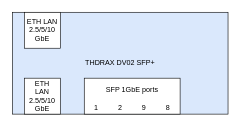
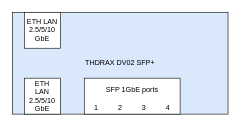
  <mxCell id="0" />
  <mxCell id="1" parent="0" />
  <mxCell id="2" value="THDRAX DV02 SFP+" style="rounded=0;whiteSpace=wrap;html=1;fillColor=#dae8fc;" parent="1" vertex="1"><mxGeometry x="20" y="20" width="360" height="170" as="geometry" /></mxCell>
  <mxCell id="3" value="" style="rounded=0;whiteSpace=wrap;html=1;" vertex="1" parent="1"><mxGeometry x="40" y="20" width="60" height="60" as="geometry" /></mxCell>
  <mxCell id="4" value="" style="rounded=0;whiteSpace=wrap;html=1;" parent="1" vertex="1"><mxGeometry x="40" y="130" width="60" height="60" as="geometry" /></mxCell>
  <mxCell id="5" value="ETH LAN 2.5/5/10&lt;br&gt;GbE" style="text;html=1;strokeColor=none;fillColor=none;align=center;verticalAlign=middle;whiteSpace=wrap;rounded=0;" parent="1" vertex="1"><mxGeometry x="50" y="140" width="40" height="40" as="geometry" /></mxCell>
  <mxCell id="6" value="" style="rounded=0;whiteSpace=wrap;html=1;" parent="1" vertex="1"><mxGeometry x="140" y="130" width="160" height="60" as="geometry" /></mxCell>
  <mxCell id="7" value="SFP 1GbE ports" style="text;html=1;strokeColor=none;fillColor=none;align=center;verticalAlign=middle;whiteSpace=wrap;rounded=0;" parent="1" vertex="1"><mxGeometry x="172" y="140" width="96" height="20" as="geometry" /></mxCell>
  <mxCell id="8" value="1" style="text;html=1;strokeColor=none;fillColor=none;align=center;verticalAlign=middle;whiteSpace=wrap;rounded=0;" parent="1" vertex="1"><mxGeometry x="140" y="170" width="40" height="20" as="geometry" /></mxCell>
  <mxCell id="9" value="2" style="text;html=1;strokeColor=none;fillColor=none;align=center;verticalAlign=middle;whiteSpace=wrap;rounded=0;" parent="1" vertex="1"><mxGeometry x="180" y="170" width="40" height="20" as="geometry" /></mxCell>
- <mxCell id="10" value="9" style="text;html=1;strokeColor=none;fillColor=none;align=center;verticalAlign=middle;whiteSpace=wrap;rounded=0;" parent="1" vertex="1"><mxGeometry x="220" y="170" width="40" height="20" as="geometry" /></mxCell>
- <mxCell id="11" value="8" style="text;html=1;strokeColor=none;fillColor=none;align=center;verticalAlign=middle;whiteSpace=wrap;rounded=0;" parent="1" vertex="1"><mxGeometry x="260" y="170" width="40" height="20" as="geometry" /></mxCell>
+ <mxCell id="10" value="3" style="text;html=1;strokeColor=none;fillColor=none;align=center;verticalAlign=middle;whiteSpace=wrap;rounded=0;" parent="1" vertex="1"><mxGeometry x="220" y="170" width="40" height="20" as="geometry" /></mxCell>
+ <mxCell id="11" value="4" style="text;html=1;strokeColor=none;fillColor=none;align=center;verticalAlign=middle;whiteSpace=wrap;rounded=0;" parent="1" vertex="1"><mxGeometry x="260" y="170" width="40" height="20" as="geometry" /></mxCell>
  <mxCell id="12" value="ETH LAN 2.5/5/10&lt;br&gt;GbE" style="text;html=1;strokeColor=none;fillColor=none;align=center;verticalAlign=middle;whiteSpace=wrap;rounded=0;" vertex="1" parent="1"><mxGeometry x="40" y="20" width="60" height="60" as="geometry" /></mxCell>
